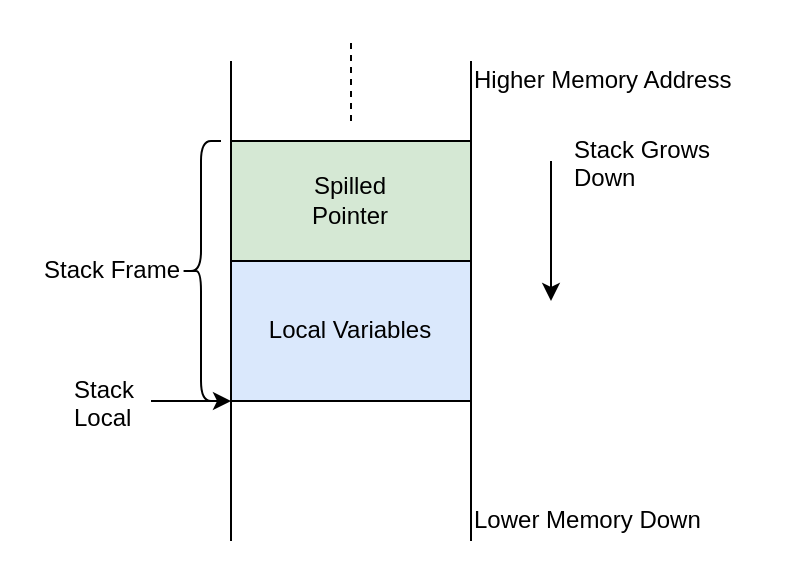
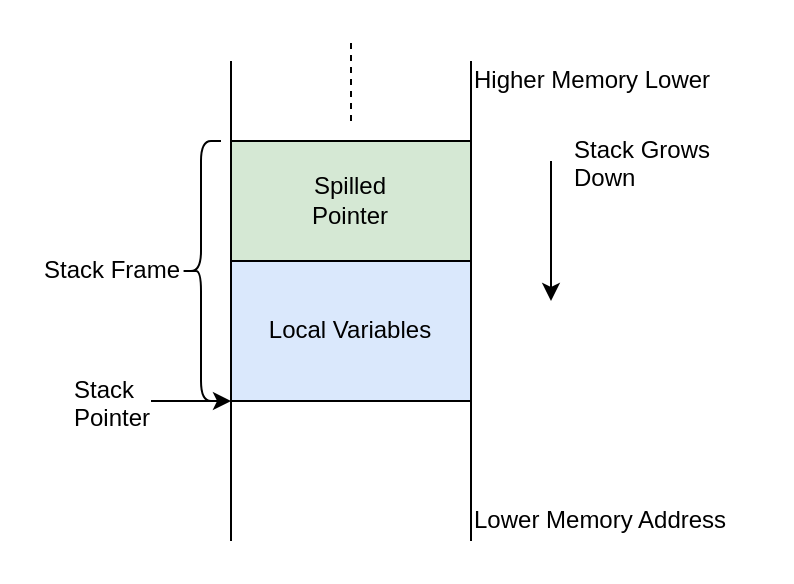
  <mxCell id="0" />
  <mxCell id="1" parent="0" />
  <mxCell id="2" value="" style="endArrow=none;html=1;" parent="1" edge="1"><mxGeometry width="50" height="50" relative="1" as="geometry"><mxPoint x="115" y="30" as="sourcePoint" /><mxPoint x="115" y="270" as="targetPoint" /></mxGeometry></mxCell>
  <mxCell id="3" value="" style="endArrow=none;html=1;" parent="1" edge="1"><mxGeometry width="50" height="50" relative="1" as="geometry"><mxPoint x="235" y="30" as="sourcePoint" /><mxPoint x="235" y="270" as="targetPoint" /></mxGeometry></mxCell>
  <mxCell id="4" value="Spilled&lt;br&gt;Pointer" style="rounded=0;whiteSpace=wrap;html=1;fillColor=#d5e8d4;strokeColor=#000000;" parent="1" vertex="1"><mxGeometry x="115" y="70" width="120" height="60" as="geometry" /></mxCell>
  <mxCell id="5" value="Local Variables" style="rounded=0;whiteSpace=wrap;html=1;strokeColor=#000000;fillColor=#dae8fc;" parent="1" vertex="1"><mxGeometry x="115" y="130" width="120" height="70" as="geometry" /></mxCell>
  <mxCell id="6" value="" style="endArrow=none;dashed=1;html=1;" parent="1" edge="1"><mxGeometry width="50" height="50" relative="1" as="geometry"><mxPoint x="175" y="60" as="sourcePoint" /><mxPoint x="175" y="20" as="targetPoint" /></mxGeometry></mxCell>
- <mxCell id="7" value="Higher Memory Address" style="text;html=1;resizable=0;points=[];autosize=1;align=left;verticalAlign=top;spacingTop=-4;" parent="1" vertex="1"><mxGeometry x="235" y="30" width="140" height="20" as="geometry" /></mxCell>
- <mxCell id="8" value="Lower Memory Down" style="text;html=1;resizable=0;points=[];autosize=1;align=left;verticalAlign=top;spacingTop=-4;" parent="1" vertex="1"><mxGeometry x="235" y="250" width="140" height="20" as="geometry" /></mxCell>
+ <mxCell id="7" value="Higher Memory Lower" style="text;html=1;resizable=0;points=[];autosize=1;align=left;verticalAlign=top;spacingTop=-4;" parent="1" vertex="1"><mxGeometry x="235" y="30" width="140" height="20" as="geometry" /></mxCell>
+ <mxCell id="8" value="Lower Memory Address" style="text;html=1;resizable=0;points=[];autosize=1;align=left;verticalAlign=top;spacingTop=-4;" parent="1" vertex="1"><mxGeometry x="235" y="250" width="140" height="20" as="geometry" /></mxCell>
  <mxCell id="9" value="" style="endArrow=classic;html=1;" parent="1" edge="1"><mxGeometry width="50" height="50" relative="1" as="geometry"><mxPoint x="275" y="80" as="sourcePoint" /><mxPoint x="275" y="150" as="targetPoint" /></mxGeometry></mxCell>
  <mxCell id="10" value="Stack Grows&lt;br&gt;Down" style="text;html=1;resizable=0;points=[];autosize=1;align=left;verticalAlign=top;spacingTop=-4;" parent="1" vertex="1"><mxGeometry x="285" y="65" width="80" height="30" as="geometry" /></mxCell>
  <mxCell id="11" value="" style="shape=curlyBracket;whiteSpace=wrap;html=1;rounded=1;strokeColor=#000000;" parent="1" vertex="1"><mxGeometry x="90" y="70" width="20" height="130" as="geometry" /></mxCell>
  <mxCell id="12" value="Stack Frame" style="text;html=1;resizable=0;points=[];autosize=1;align=left;verticalAlign=top;spacingTop=-4;" parent="1" vertex="1"><mxGeometry x="20" y="125" width="80" height="20" as="geometry" /></mxCell>
  <mxCell id="13" value="" style="endArrow=classic;html=1;" edge="1" parent="1"><mxGeometry width="50" height="50" relative="1" as="geometry"><mxPoint x="75" y="200" as="sourcePoint" /><mxPoint x="115" y="200" as="targetPoint" /></mxGeometry></mxCell>
- <mxCell id="14" value="Stack&lt;br&gt;Local" style="text;html=1;resizable=0;points=[];autosize=1;align=left;verticalAlign=top;spacingTop=-4;" vertex="1" parent="1"><mxGeometry x="35" y="185" width="50" height="30" as="geometry" /></mxCell>
+ <mxCell id="14" value="Stack&lt;br&gt;Pointer" style="text;html=1;resizable=0;points=[];autosize=1;align=left;verticalAlign=top;spacingTop=-4;" vertex="1" parent="1"><mxGeometry x="35" y="185" width="50" height="30" as="geometry" /></mxCell>
